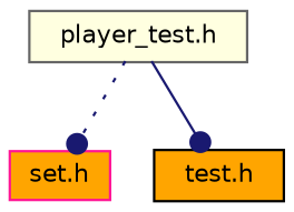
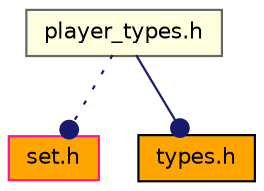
  digraph {
    node [fillcolor=orange fontname=Helvetica fontsize=10 shape=record style=filled]
    edge [arrowhead=dot color=midnightblue fontname=Helvetica fontsize=10 labelfontname=Helvetica labelfontsize=10]
-   n1 [color=gray40 fillcolor=lightyellow fontcolor=black height=0.2 label="player_test.h" width=0.4]
+   n1 [color=gray40 fillcolor=lightyellow fontcolor=black height=0.2 label="player_types.h" width=0.4]
    n2 [color=deeppink height=0.2 label="set.h" width=0.4]
-   n3 [color=black height=0.2 label="test.h" width=0.4]
+   n3 [color=black height=0.2 label="types.h" width=0.4]
    n1 -> n2 [style=dotted]
    n1 -> n3 [style=solid]
  }
